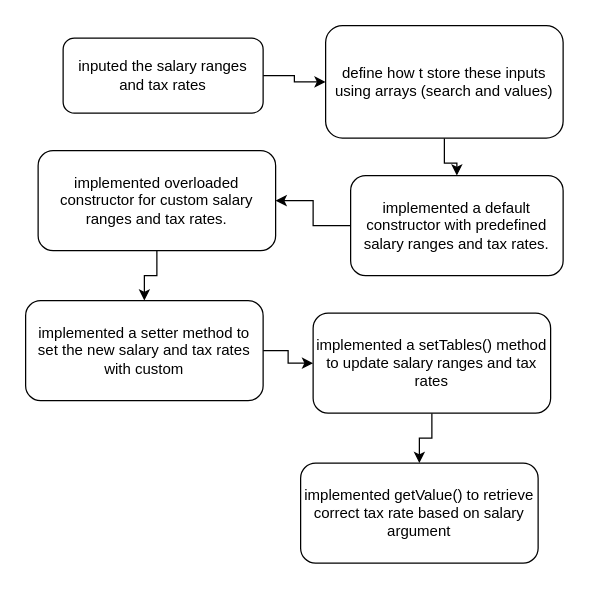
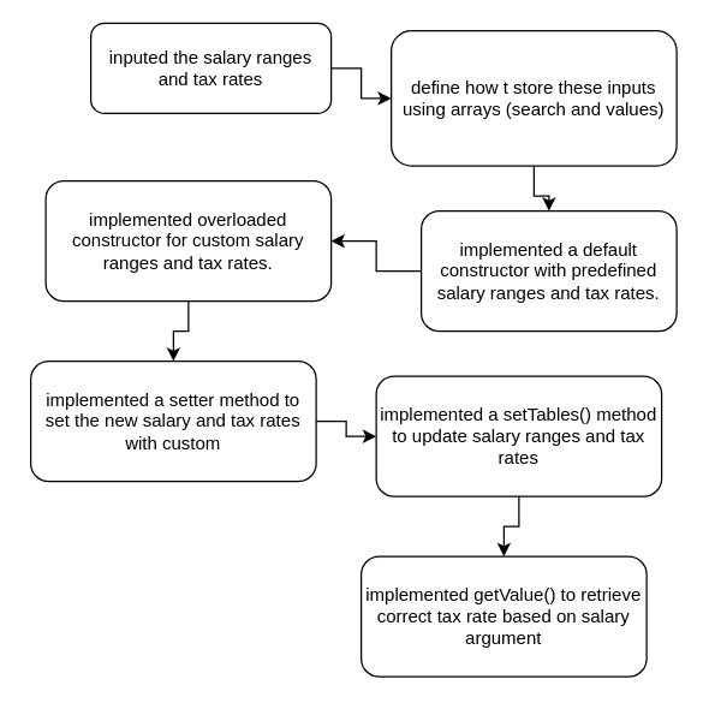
  <mxCell id="0" />
  <mxCell id="1" parent="0" />
  <mxCell id="2" style="edgeStyle=orthogonalEdgeStyle;rounded=0;orthogonalLoop=1;jettySize=auto;html=1;entryX=0;entryY=0.5;entryDx=0;entryDy=0;" edge="1" parent="1" source="3" target="7"><mxGeometry relative="1" as="geometry" /></mxCell>
- <mxCell id="3" value="inputed the salary ranges and tax rates" style="rounded=1;whiteSpace=wrap;html=1;fontSize=12;glass=0;strokeWidth=1;shadow=0;" parent="1" vertex="1"><mxGeometry x="50" y="30" width="160" height="60" as="geometry" /></mxCell>
+ <mxCell id="3" value="inputed the salary ranges and tax rates" style="rounded=1;whiteSpace=wrap;html=1;fontSize=12;glass=0;strokeWidth=1;shadow=0;" parent="1" vertex="1"><mxGeometry x="60" y="15" width="160" height="60" as="geometry" /></mxCell>
  <mxCell id="4" value="" style="edgeStyle=orthogonalEdgeStyle;rounded=0;orthogonalLoop=1;jettySize=auto;html=1;" edge="1" parent="1" source="5" target="9"><mxGeometry relative="1" as="geometry" /></mxCell>
  <mxCell id="5" value="implemented a default constructor with predefined salary ranges and tax rates." style="rounded=1;whiteSpace=wrap;html=1;fontSize=12;glass=0;strokeWidth=1;shadow=0;" parent="1" vertex="1"><mxGeometry x="280" y="140" width="170" height="80" as="geometry" /></mxCell>
  <mxCell id="6" value="" style="edgeStyle=orthogonalEdgeStyle;rounded=0;orthogonalLoop=1;jettySize=auto;html=1;" edge="1" parent="1" source="7" target="5"><mxGeometry relative="1" as="geometry" /></mxCell>
  <mxCell id="7" value="define how t store these inputs using arrays (search and values)" style="rounded=1;whiteSpace=wrap;html=1;fontSize=12;glass=0;strokeWidth=1;shadow=0;" parent="1" vertex="1"><mxGeometry x="260" y="20" width="190" height="90" as="geometry" /></mxCell>
  <mxCell id="8" value="" style="edgeStyle=orthogonalEdgeStyle;rounded=0;orthogonalLoop=1;jettySize=auto;html=1;" edge="1" parent="1" source="9" target="11"><mxGeometry relative="1" as="geometry" /></mxCell>
  <mxCell id="9" value="implemented overloaded constructor for custom salary ranges and tax rates." style="rounded=1;whiteSpace=wrap;html=1;fontSize=12;glass=0;strokeWidth=1;shadow=0;" vertex="1" parent="1"><mxGeometry x="30" y="120" width="190" height="80" as="geometry" /></mxCell>
  <mxCell id="10" value="" style="edgeStyle=orthogonalEdgeStyle;rounded=0;orthogonalLoop=1;jettySize=auto;html=1;" edge="1" parent="1" source="11" target="13"><mxGeometry relative="1" as="geometry" /></mxCell>
  <mxCell id="11" value="implemented a setter method to set the new salary and tax rates with custom" style="rounded=1;whiteSpace=wrap;html=1;fontSize=12;glass=0;strokeWidth=1;shadow=0;" vertex="1" parent="1"><mxGeometry x="20" y="240" width="190" height="80" as="geometry" /></mxCell>
  <mxCell id="12" value="" style="edgeStyle=orthogonalEdgeStyle;rounded=0;orthogonalLoop=1;jettySize=auto;html=1;" edge="1" parent="1" source="13" target="14"><mxGeometry relative="1" as="geometry" /></mxCell>
  <mxCell id="13" value="implemented a setTables() method to update salary ranges and tax rates" style="rounded=1;whiteSpace=wrap;html=1;fontSize=12;glass=0;strokeWidth=1;shadow=0;" vertex="1" parent="1"><mxGeometry x="250" y="250" width="190" height="80" as="geometry" /></mxCell>
  <mxCell id="14" value="implemented getValue() to retrieve correct tax rate based on salary argument" style="rounded=1;whiteSpace=wrap;html=1;fontSize=12;glass=0;strokeWidth=1;shadow=0;" vertex="1" parent="1"><mxGeometry x="240" y="370" width="190" height="80" as="geometry" /></mxCell>
